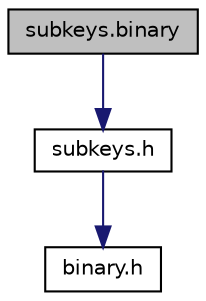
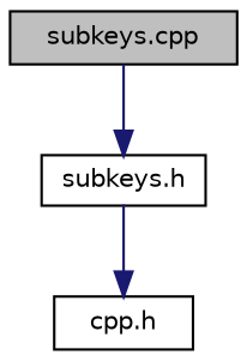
  digraph {
    node [color=black fillcolor=white fontname=Helvetica fontsize=10 shape=record style=filled]
    edge [color=midnightblue fontname=Helvetica fontsize=10 labelfontname=Helvetica labelfontsize=10 style=solid]
-   n1 [fillcolor=grey75 fontcolor=black height=0.2 label="subkeys.binary" width=0.4]
+   n1 [fillcolor=grey75 fontcolor=black height=0.2 label="subkeys.cpp" width=0.4]
    n2 [height=0.2 label="subkeys.h" width=0.4]
-   n3 [height=0.2 label="binary.h" width=0.4]
+   n3 [height=0.2 label="cpp.h" width=0.4]
    n1 -> n2
    n2 -> n3
  }
